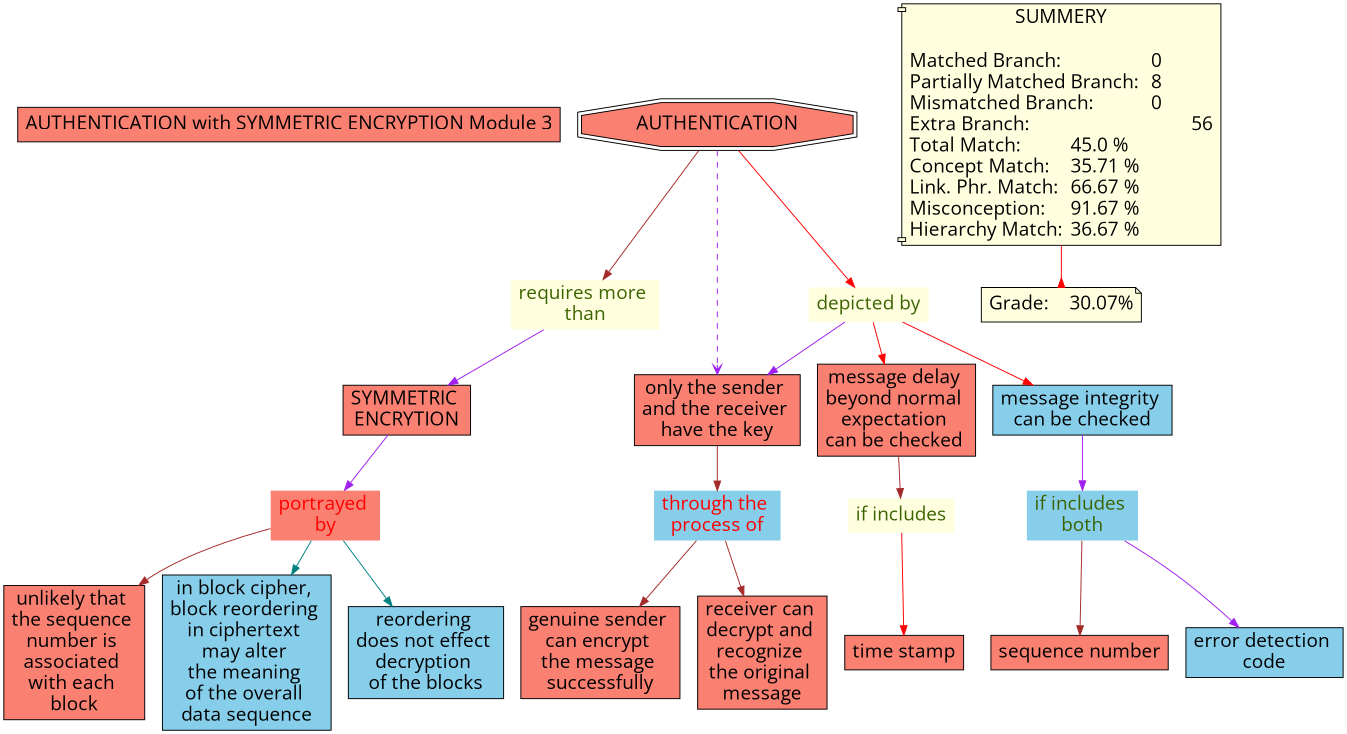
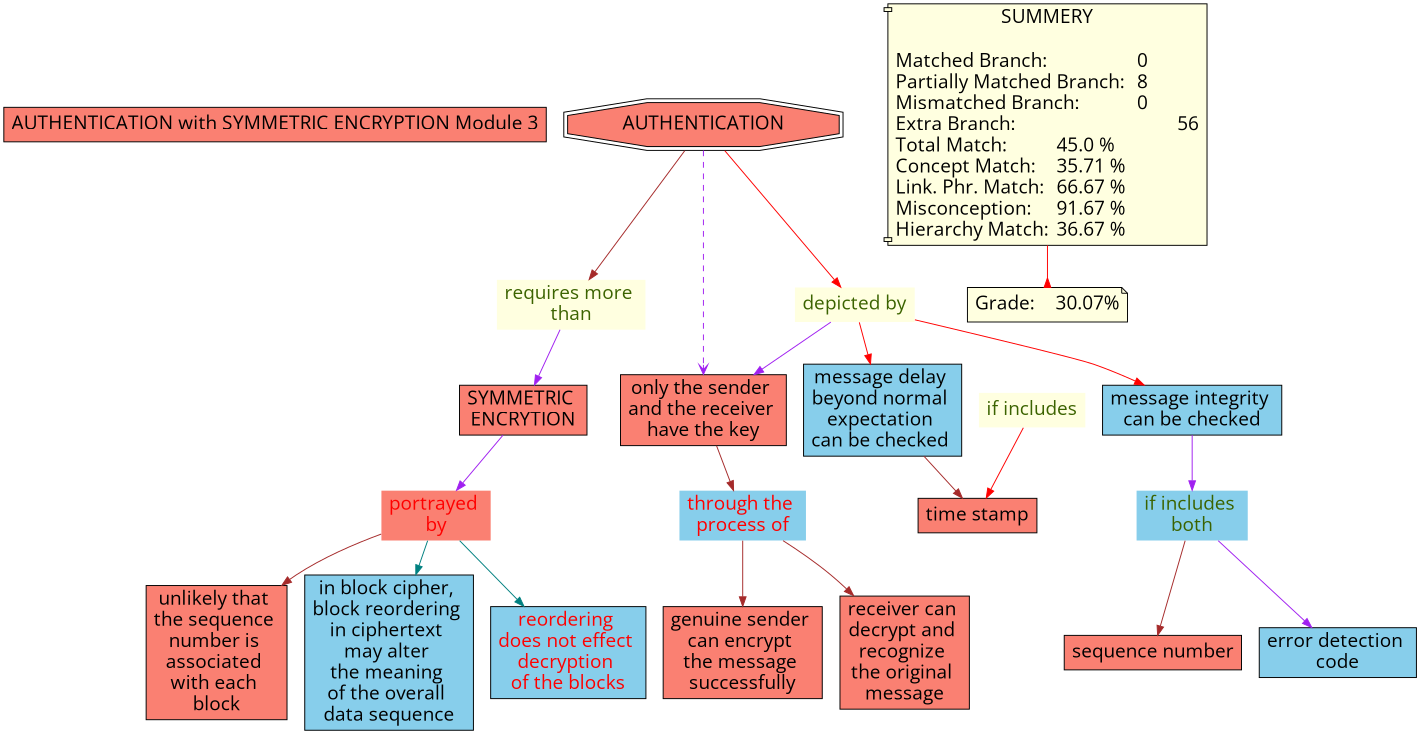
  digraph {
    fontname="Open Sans"
    node [Gsplines=true fillcolor=salmon fontname="Open Sans" fontsize=20 shape=rect style=filled]
    edge [color=brown constraint=true fontname="Open Sans"]
    n1 [label="AUTHENTICATION with SYMMETRIC ENCRYPTION Module 3"]
    n2 [label=AUTHENTICATION shape=doubleoctagon]
    n3 [fillcolor=lightyellow fontcolor="#3B6300" label="requires more \nthan" shape=none]
    n4 [fillcolor=lightyellow fontcolor="#3B6300" label="depicted by\n" shape=none]
    n5 [label="only the sender \nand the receiver \nhave the key\n"]
    n6 [label="SYMMETRIC \nENCRYTION"]
-   n7 [label="message delay \nbeyond normal \nexpectation \ncan be checked \n"]
+   n7 [fillcolor=skyblue label="message delay \nbeyond normal \nexpectation \ncan be checked \n"]
    n8 [fillcolor=skyblue label="message integrity \ncan be checked\n"]
    n9 [fillcolor=skyblue fontcolor=red label="through the \nprocess of\n" shape=none]
    n10 [fontcolor=red label="portrayed \nby" shape=none]
    n11 [fillcolor=lightyellow fontcolor="#3B6300" label="if includes\n" shape=none]
    n12 [fillcolor=skyblue fontcolor="#3B6300" label="if includes \nboth" shape=none]
    n13 [label="genuine sender \ncan encrypt \nthe message \nsuccessfully"]
    n14 [label="receiver can \ndecrypt and \nrecognize \nthe original \nmessage"]
    n15 [label="sequence number\n"]
    n16 [fillcolor=skyblue label="error detection \ncode"]
    n17 [label="unlikely that \nthe sequence \nnumber is \nassociated \nwith each \nblock"]
    n18 [fillcolor=skyblue label="in block cipher, \nblock reordering \nin ciphertext \nmay alter \nthe meaning \nof the overall \ndata sequence\n"]
-   n19 [fillcolor=skyblue label="reordering \ndoes not effect \ndecryption \nof the blocks\n"]
+   n19 [fillcolor=skyblue label="reordering \ndoes not effect \ndecryption \nof the blocks\n" fontcolor=red]
    n20 [label="time stamp\n"]
    n21 [fillcolor=lightyellow label="SUMMERY\n\nMatched Branch:			0\lPartially Matched Branch:	8\lMismatched Branch:		0\lExtra Branch:				56\lTotal Match:		45.0 %\lConcept Match:	35.71 %\lLink. Phr. Match:	66.67 %\lMisconception:	91.67 %\lHierarchy Match:	36.67 %\l" shape=component]
    n22 [fillcolor=lightyellow label="Grade:	30.07%" shape=note]
    n2 -> n3
    n2 -> n4 [color=red]
    n2 -> n5 [arrowhead=open color=purple style=dashed]
    n3 -> n6 [color=purple]
    n4 -> n5 [color=purple]
    n4 -> n7 [color=red]
    n4 -> n8 [color=red]
    n5 -> n9
    n6 -> n10 [color=purple]
-   n7 -> n11
+   n7 -> n20
    n8 -> n12 [color=purple]
    n9 -> n13
    n9 -> n14
    n10 -> n17
    n10 -> n18 [color=teal]
    n10 -> n19 [color=teal]
    n11 -> n20 [color=red]
    n12 -> n15
    n12 -> n16 [color=purple]
    n21 -> n22 [arrowhead=inv color=red]
  }
